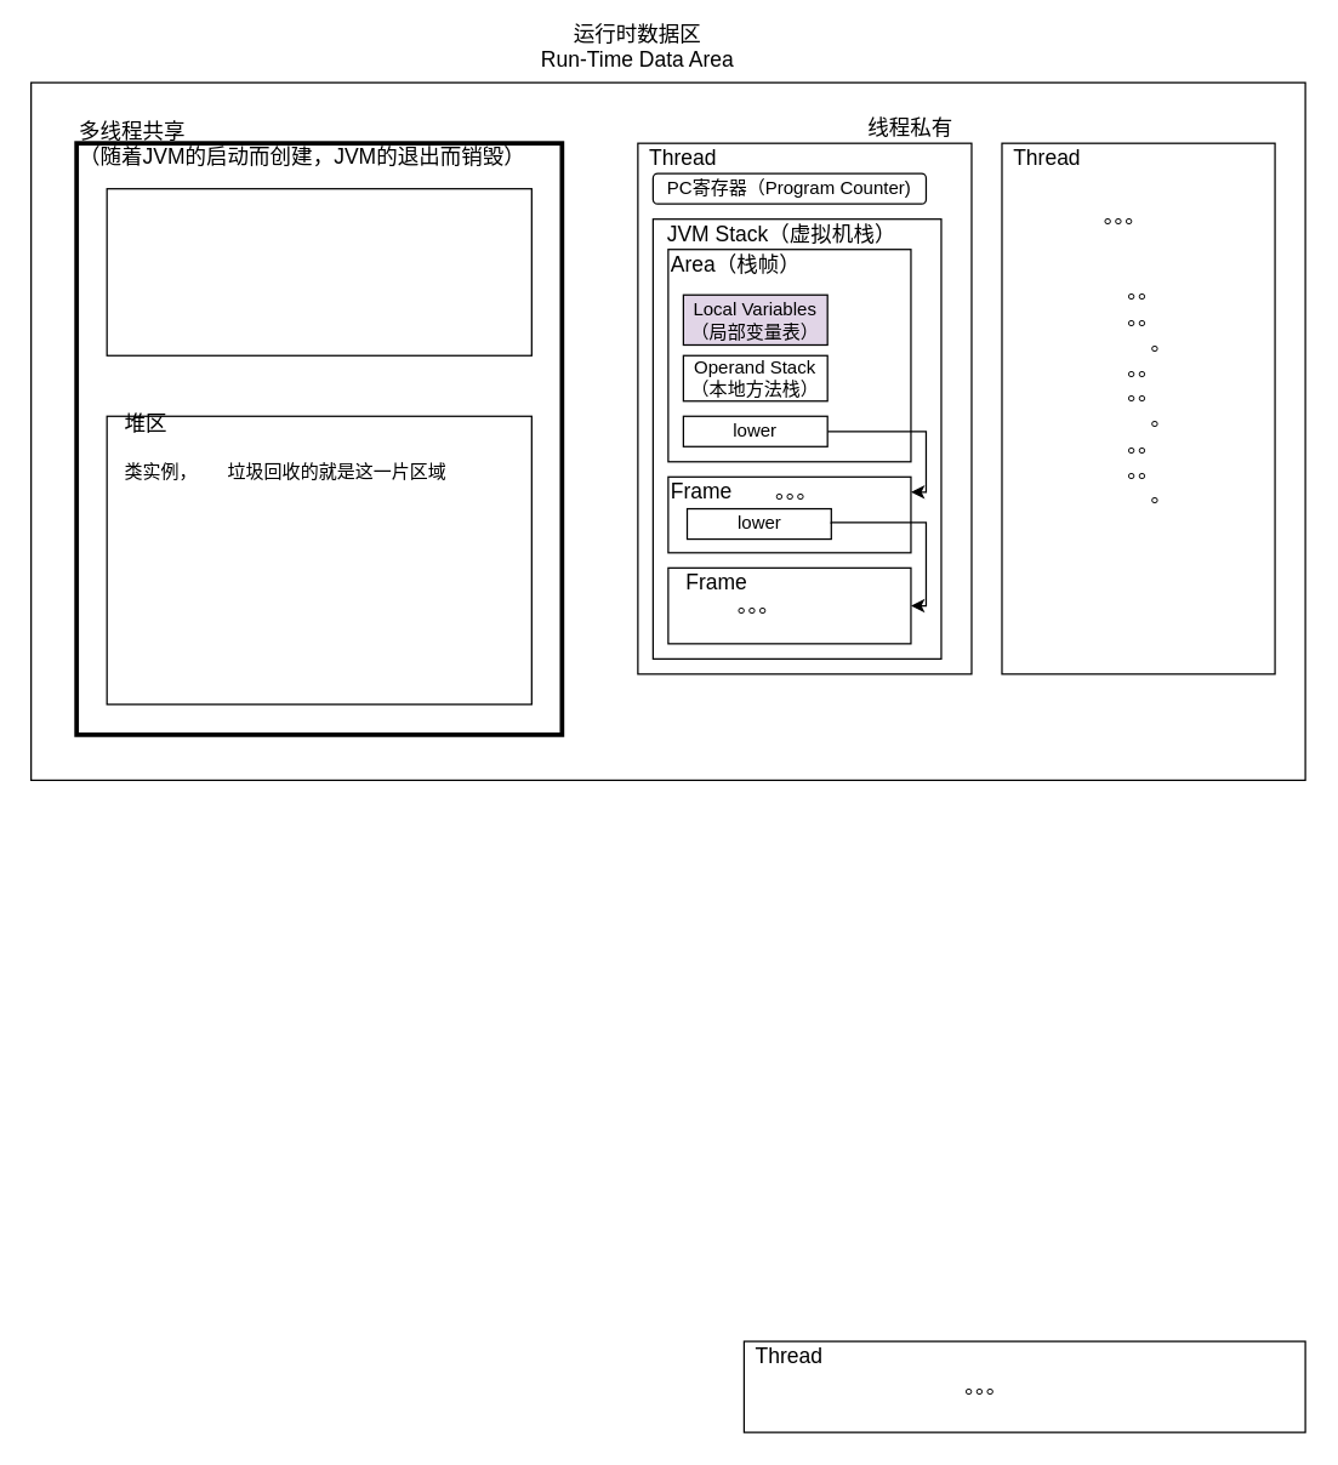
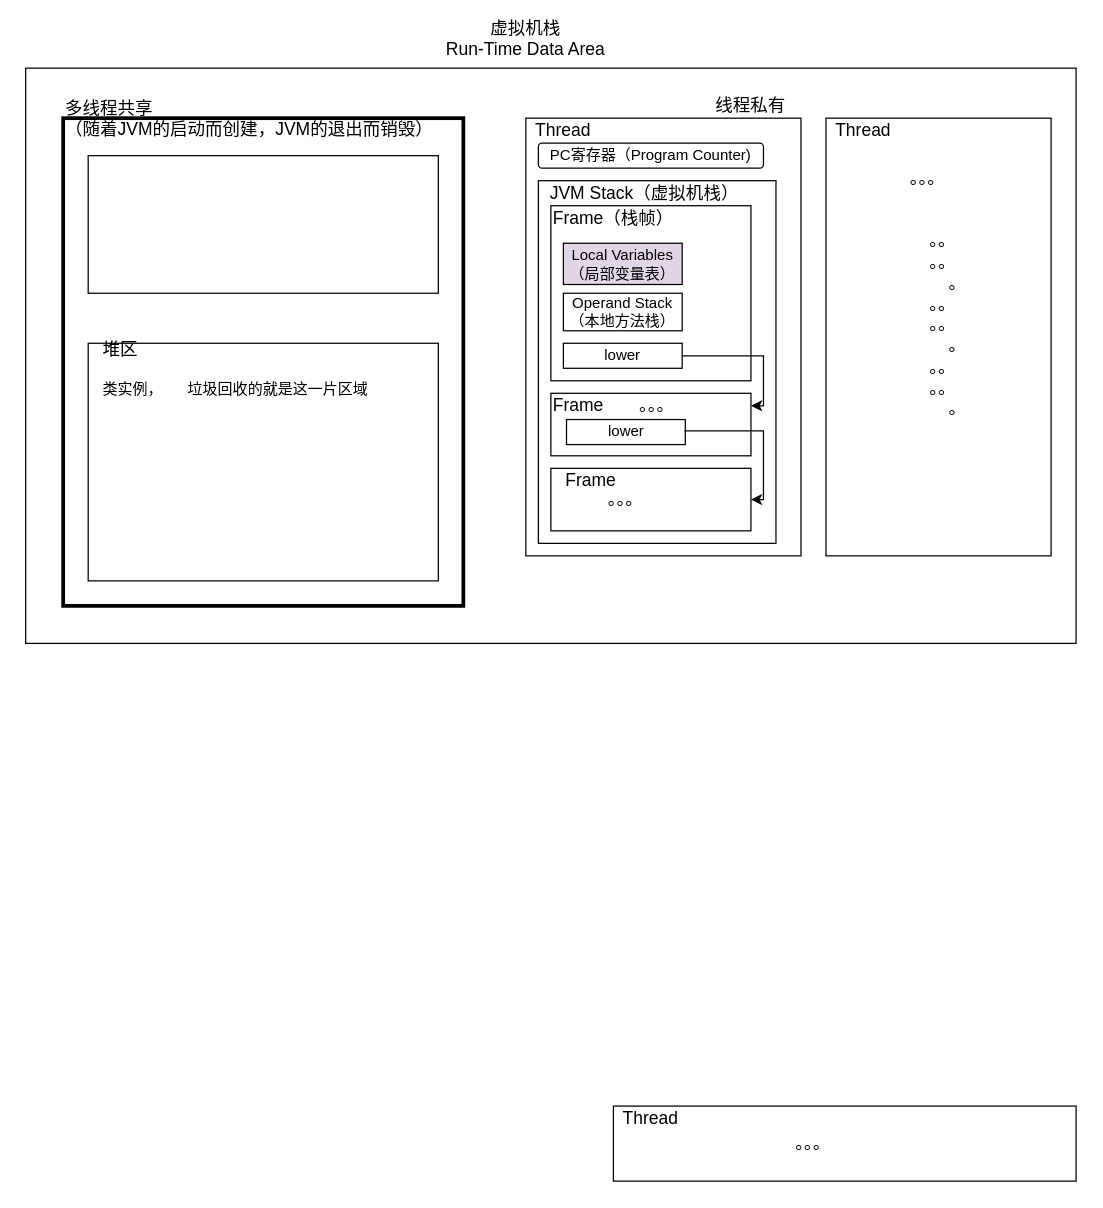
  <mxCell id="0" />
  <mxCell id="1" parent="0" />
  <mxCell id="2" value="" style="rounded=0;whiteSpace=wrap;html=1;" parent="1" vertex="1"><mxGeometry x="20" y="54" width="840" height="460" as="geometry" /></mxCell>
  <mxCell id="3" value="" style="rounded=0;whiteSpace=wrap;html=1;strokeWidth=3;" parent="1" vertex="1"><mxGeometry x="50" y="94" width="320" height="390" as="geometry" /></mxCell>
  <mxCell id="4" value="" style="rounded=0;whiteSpace=wrap;html=1;" parent="1" vertex="1"><mxGeometry x="420" y="94" width="220" height="350" as="geometry" /></mxCell>
  <mxCell id="5" value="" style="rounded=0;whiteSpace=wrap;html=1;" parent="1" vertex="1"><mxGeometry x="660" y="94" width="180" height="350" as="geometry" /></mxCell>
  <mxCell id="6" value="" style="rounded=0;whiteSpace=wrap;html=1;" parent="1" vertex="1"><mxGeometry x="490" y="884" width="370" height="60" as="geometry" /></mxCell>
  <mxCell id="7" value="" style="rounded=0;whiteSpace=wrap;html=1;" parent="1" vertex="1"><mxGeometry x="70" y="124" width="280" height="110" as="geometry" /></mxCell>
  <mxCell id="8" value="" style="rounded=0;whiteSpace=wrap;html=1;" parent="1" vertex="1"><mxGeometry x="70" y="274" width="280" height="190" as="geometry" /></mxCell>
- <mxCell id="9" value="&lt;font style=&quot;font-size: 14px&quot;&gt;运行时数据区&lt;br&gt;Run-Time Data Area&lt;/font&gt;" style="text;html=1;strokeColor=none;fillColor=none;align=center;verticalAlign=middle;whiteSpace=wrap;rounded=0;" parent="1" vertex="1"><mxGeometry x="350" y="20" width="140" height="20" as="geometry" /></mxCell>
+ <mxCell id="9" value="&lt;font style=&quot;font-size: 14px&quot;&gt;虚拟机栈&lt;br&gt;Run-Time Data Area&lt;/font&gt;" style="text;html=1;strokeColor=none;fillColor=none;align=center;verticalAlign=middle;whiteSpace=wrap;rounded=0;" parent="1" vertex="1"><mxGeometry x="350" y="20" width="140" height="20" as="geometry" /></mxCell>
  <mxCell id="10" value="&lt;span style=&quot;font-size: 14px&quot;&gt;多线程共享&lt;br&gt;（随着JVM的启动而创建，JVM的退出而销毁）&lt;/span&gt;" style="text;html=1;strokeColor=none;fillColor=none;align=left;verticalAlign=middle;whiteSpace=wrap;rounded=0;" parent="1" vertex="1"><mxGeometry x="50" y="84" width="320" height="20" as="geometry" /></mxCell>
  <mxCell id="11" value="&lt;span style=&quot;font-size: 14px&quot;&gt;线程私有&lt;/span&gt;" style="text;html=1;strokeColor=none;fillColor=none;align=center;verticalAlign=middle;whiteSpace=wrap;rounded=0;" parent="1" vertex="1"><mxGeometry x="440" y="74" width="320" height="20" as="geometry" /></mxCell>
  <mxCell id="12" value="&lt;span style=&quot;font-size: 14px&quot;&gt;Thread&lt;br&gt;&lt;/span&gt;" style="text;html=1;strokeColor=none;fillColor=none;align=center;verticalAlign=middle;whiteSpace=wrap;rounded=0;" parent="1" vertex="1"><mxGeometry x="420" y="94" width="60" height="20" as="geometry" /></mxCell>
  <mxCell id="13" value="&lt;span style=&quot;font-size: 14px&quot;&gt;Thread&lt;br&gt;&lt;/span&gt;" style="text;html=1;strokeColor=none;fillColor=none;align=center;verticalAlign=middle;whiteSpace=wrap;rounded=0;" parent="1" vertex="1"><mxGeometry x="660" y="94" width="60" height="20" as="geometry" /></mxCell>
  <mxCell id="14" value="&lt;span style=&quot;font-size: 14px&quot;&gt;Thread&lt;br&gt;&lt;/span&gt;" style="text;html=1;strokeColor=none;fillColor=none;align=center;verticalAlign=middle;whiteSpace=wrap;rounded=0;" parent="1" vertex="1"><mxGeometry x="490" y="884" width="60" height="20" as="geometry" /></mxCell>
  <mxCell id="15" value="&lt;div style=&quot;text-align: left&quot;&gt;&lt;span style=&quot;font-size: 14px&quot;&gt;。。。&lt;/span&gt;&lt;br&gt;&lt;/div&gt;&lt;div style=&quot;text-align: left&quot;&gt;&lt;span style=&quot;font-size: 14px&quot;&gt;&lt;br&gt;&lt;/span&gt;&lt;/div&gt;&lt;div style=&quot;text-align: left&quot;&gt;&lt;span style=&quot;font-size: 14px&quot;&gt;&lt;br&gt;&lt;/span&gt;&lt;/div&gt;&lt;span style=&quot;font-size: 14px&quot;&gt;&lt;div style=&quot;text-align: left&quot;&gt;&lt;span&gt;&amp;nbsp; &amp;nbsp; 。。&lt;/span&gt;&lt;br&gt;&lt;/div&gt;&lt;/span&gt;&lt;span style=&quot;font-size: 14px&quot;&gt;&lt;div style=&quot;text-align: left&quot;&gt;&lt;span&gt;&amp;nbsp; &amp;nbsp; 。。&lt;/span&gt;&lt;/div&gt;&lt;div style=&quot;text-align: left&quot;&gt;&amp;nbsp; &amp;nbsp; &amp;nbsp; &amp;nbsp; 。&lt;br&gt;&lt;/div&gt;&lt;div style=&quot;text-align: left&quot;&gt;&lt;span style=&quot;text-align: center&quot;&gt;&lt;div style=&quot;text-align: left&quot;&gt;&lt;span&gt;&amp;nbsp; &amp;nbsp; 。。&lt;/span&gt;&lt;/div&gt;&lt;/span&gt;&lt;span style=&quot;text-align: center&quot;&gt;&lt;div style=&quot;text-align: left&quot;&gt;&lt;span&gt;&amp;nbsp; &amp;nbsp; 。。&lt;/span&gt;&lt;/div&gt;&lt;div style=&quot;text-align: left&quot;&gt;&amp;nbsp; &amp;nbsp; &amp;nbsp; &amp;nbsp; 。&lt;/div&gt;&lt;div style=&quot;text-align: left&quot;&gt;&lt;span style=&quot;text-align: center&quot;&gt;&lt;div style=&quot;text-align: left&quot;&gt;&lt;span&gt;&amp;nbsp; &amp;nbsp; 。。&lt;/span&gt;&lt;/div&gt;&lt;/span&gt;&lt;span style=&quot;text-align: center&quot;&gt;&lt;div style=&quot;text-align: left&quot;&gt;&lt;span&gt;&amp;nbsp; &amp;nbsp; 。。&lt;/span&gt;&lt;/div&gt;&lt;div style=&quot;text-align: left&quot;&gt;&amp;nbsp; &amp;nbsp; &amp;nbsp; &amp;nbsp; 。&lt;/div&gt;&lt;/span&gt;&lt;/div&gt;&lt;/span&gt;&lt;/div&gt;&lt;/span&gt;" style="text;html=1;strokeColor=none;fillColor=none;align=center;verticalAlign=middle;whiteSpace=wrap;rounded=0;" parent="1" vertex="1"><mxGeometry x="720" y="224" width="60" height="20" as="geometry" /></mxCell>
  <mxCell id="16" value="&lt;span style=&quot;font-size: 14px&quot;&gt;。。。&lt;br&gt;&lt;/span&gt;" style="text;html=1;strokeColor=none;fillColor=none;align=center;verticalAlign=middle;whiteSpace=wrap;rounded=0;" parent="1" vertex="1"><mxGeometry x="620" y="904" width="60" height="20" as="geometry" /></mxCell>
  <mxCell id="17" value="PC寄存器（Program Counter)" style="whiteSpace=wrap;html=1;rounded=1;" parent="1" vertex="1"><mxGeometry x="430" y="114" width="180" height="20" as="geometry" /></mxCell>
  <mxCell id="18" value="" style="rounded=0;whiteSpace=wrap;html=1;" parent="1" vertex="1"><mxGeometry x="430" y="144" width="190" height="290" as="geometry" /></mxCell>
  <mxCell id="19" value="&lt;span style=&quot;font-size: 14px&quot;&gt;JVM Stack（虚拟机栈）&lt;/span&gt;" style="text;html=1;strokeColor=none;fillColor=none;align=center;verticalAlign=middle;whiteSpace=wrap;rounded=0;" parent="1" vertex="1"><mxGeometry x="430" y="144" width="170" height="20" as="geometry" /></mxCell>
  <mxCell id="20" value="&lt;div&gt;&lt;span style=&quot;font-size: 14px&quot;&gt;堆区&lt;/span&gt;&lt;/div&gt;&lt;div&gt;&lt;span style=&quot;font-size: 14px&quot;&gt;&lt;br&gt;&lt;/span&gt;&lt;/div&gt;&lt;div&gt;类实例，&amp;nbsp; &amp;nbsp; &amp;nbsp; 垃圾回收的就是这一片区域&lt;/div&gt;" style="text;html=1;strokeColor=none;fillColor=none;align=left;verticalAlign=middle;whiteSpace=wrap;rounded=0;" parent="1" vertex="1"><mxGeometry x="80" y="284" width="230" height="20" as="geometry" /></mxCell>
  <mxCell id="21" value="" style="rounded=0;whiteSpace=wrap;html=1;strokeWidth=1;" parent="1" vertex="1"><mxGeometry x="440" y="164" width="160" height="140" as="geometry" /></mxCell>
  <mxCell id="22" value="" style="rounded=0;whiteSpace=wrap;html=1;strokeWidth=1;" parent="1" vertex="1"><mxGeometry x="440" y="314" width="160" height="50" as="geometry" /></mxCell>
  <mxCell id="23" value="" style="rounded=0;whiteSpace=wrap;html=1;strokeWidth=1;" parent="1" vertex="1"><mxGeometry x="440" y="374" width="160" height="50" as="geometry" /></mxCell>
  <mxCell id="24" value="&lt;span style=&quot;font-size: 14px&quot;&gt;。。。&lt;br&gt;&lt;/span&gt;" style="text;html=1;strokeColor=none;fillColor=none;align=center;verticalAlign=middle;whiteSpace=wrap;rounded=0;" parent="1" vertex="1"><mxGeometry x="470" y="389" width="60" height="20" as="geometry" /></mxCell>
  <mxCell id="25" value="&lt;span style=&quot;font-size: 14px&quot;&gt;。。。&lt;br&gt;&lt;/span&gt;" style="text;html=1;strokeColor=none;fillColor=none;align=center;verticalAlign=middle;whiteSpace=wrap;rounded=0;" parent="1" vertex="1"><mxGeometry x="495" y="314" width="60" height="20" as="geometry" /></mxCell>
- <mxCell id="26" value="&lt;span style=&quot;font-size: 14px&quot;&gt;Area&lt;/span&gt;&lt;span style=&quot;font-size: 14px&quot;&gt;（&lt;/span&gt;&lt;span style=&quot;font-size: 14px&quot;&gt;栈帧&lt;/span&gt;&lt;span style=&quot;font-size: 14px&quot;&gt;）&lt;/span&gt;" style="text;html=1;strokeColor=none;fillColor=none;align=left;verticalAlign=middle;whiteSpace=wrap;rounded=0;" parent="1" vertex="1"><mxGeometry x="440" y="164" width="170" height="20" as="geometry" /></mxCell>
+ <mxCell id="26" value="&lt;span style=&quot;font-size: 14px&quot;&gt;Frame&lt;/span&gt;&lt;span style=&quot;font-size: 14px&quot;&gt;（&lt;/span&gt;&lt;span style=&quot;font-size: 14px&quot;&gt;栈帧&lt;/span&gt;&lt;span style=&quot;font-size: 14px&quot;&gt;）&lt;/span&gt;" style="text;html=1;strokeColor=none;fillColor=none;align=left;verticalAlign=middle;whiteSpace=wrap;rounded=0;" parent="1" vertex="1"><mxGeometry x="440" y="164" width="170" height="20" as="geometry" /></mxCell>
  <mxCell id="27" value="&lt;span style=&quot;font-size: 14px&quot;&gt;Frame&lt;/span&gt;" style="text;html=1;strokeColor=none;fillColor=none;align=left;verticalAlign=middle;whiteSpace=wrap;rounded=0;" parent="1" vertex="1"><mxGeometry x="440" y="314" width="50" height="20" as="geometry" /></mxCell>
  <mxCell id="28" value="&lt;span style=&quot;font-size: 14px&quot;&gt;Frame&lt;/span&gt;" style="text;html=1;strokeColor=none;fillColor=none;align=left;verticalAlign=middle;whiteSpace=wrap;rounded=0;" parent="1" vertex="1"><mxGeometry x="450" y="374" width="50" height="20" as="geometry" /></mxCell>
  <mxCell id="29" style="edgeStyle=orthogonalEdgeStyle;rounded=0;orthogonalLoop=1;jettySize=auto;html=1;" parent="1" source="30" edge="1"><mxGeometry relative="1" as="geometry"><mxPoint x="600" y="324" as="targetPoint" /><Array as="points"><mxPoint x="610" y="284" /><mxPoint x="610" y="324" /><mxPoint x="600" y="324" /></Array></mxGeometry></mxCell>
  <mxCell id="30" value="lower" style="rounded=0;whiteSpace=wrap;html=1;strokeWidth=1;" parent="1" vertex="1"><mxGeometry x="450" y="274" width="95" height="20" as="geometry" /></mxCell>
  <mxCell id="31" value="Local Variables（局部变量表）" style="rounded=0;whiteSpace=wrap;html=1;strokeWidth=1;fillColor=#e1d5e7;" parent="1" vertex="1"><mxGeometry x="450" y="194" width="95" height="33" as="geometry" /></mxCell>
  <mxCell id="32" value="Operand Stack（本地方法栈）" style="rounded=0;whiteSpace=wrap;html=1;strokeWidth=1;" parent="1" vertex="1"><mxGeometry x="450" y="234" width="95" height="30" as="geometry" /></mxCell>
  <mxCell id="33" value="lower" style="rounded=0;whiteSpace=wrap;html=1;strokeWidth=1;" parent="1" vertex="1"><mxGeometry x="452.5" y="335" width="95" height="20" as="geometry" /></mxCell>
  <mxCell id="34" style="edgeStyle=orthogonalEdgeStyle;rounded=0;orthogonalLoop=1;jettySize=auto;html=1;entryX=1;entryY=0.5;entryDx=0;entryDy=0;exitX=1;exitY=0.5;exitDx=0;exitDy=0;" parent="1" source="33" target="23" edge="1"><mxGeometry relative="1" as="geometry"><Array as="points"><mxPoint x="610" y="344" /><mxPoint x="610" y="399" /></Array></mxGeometry></mxCell>
